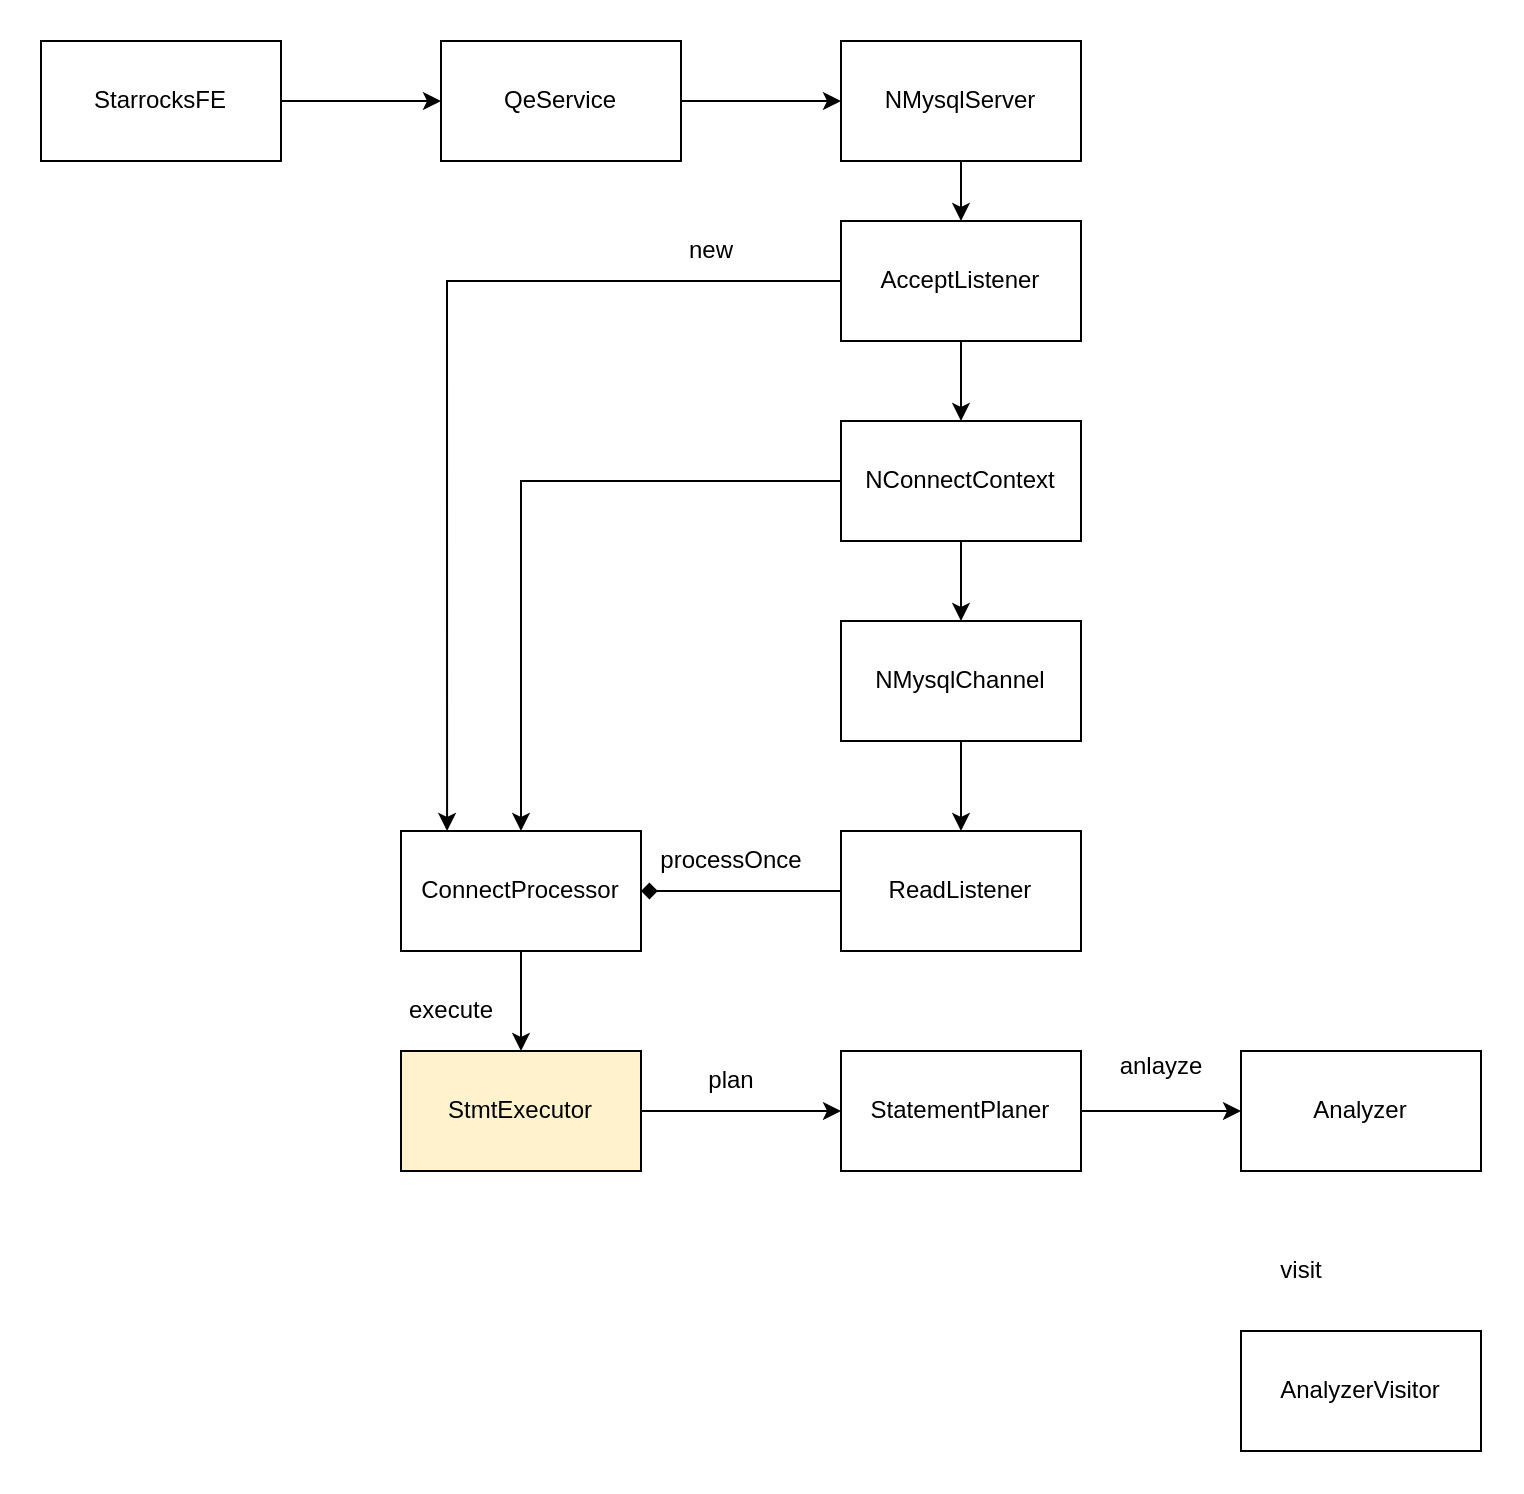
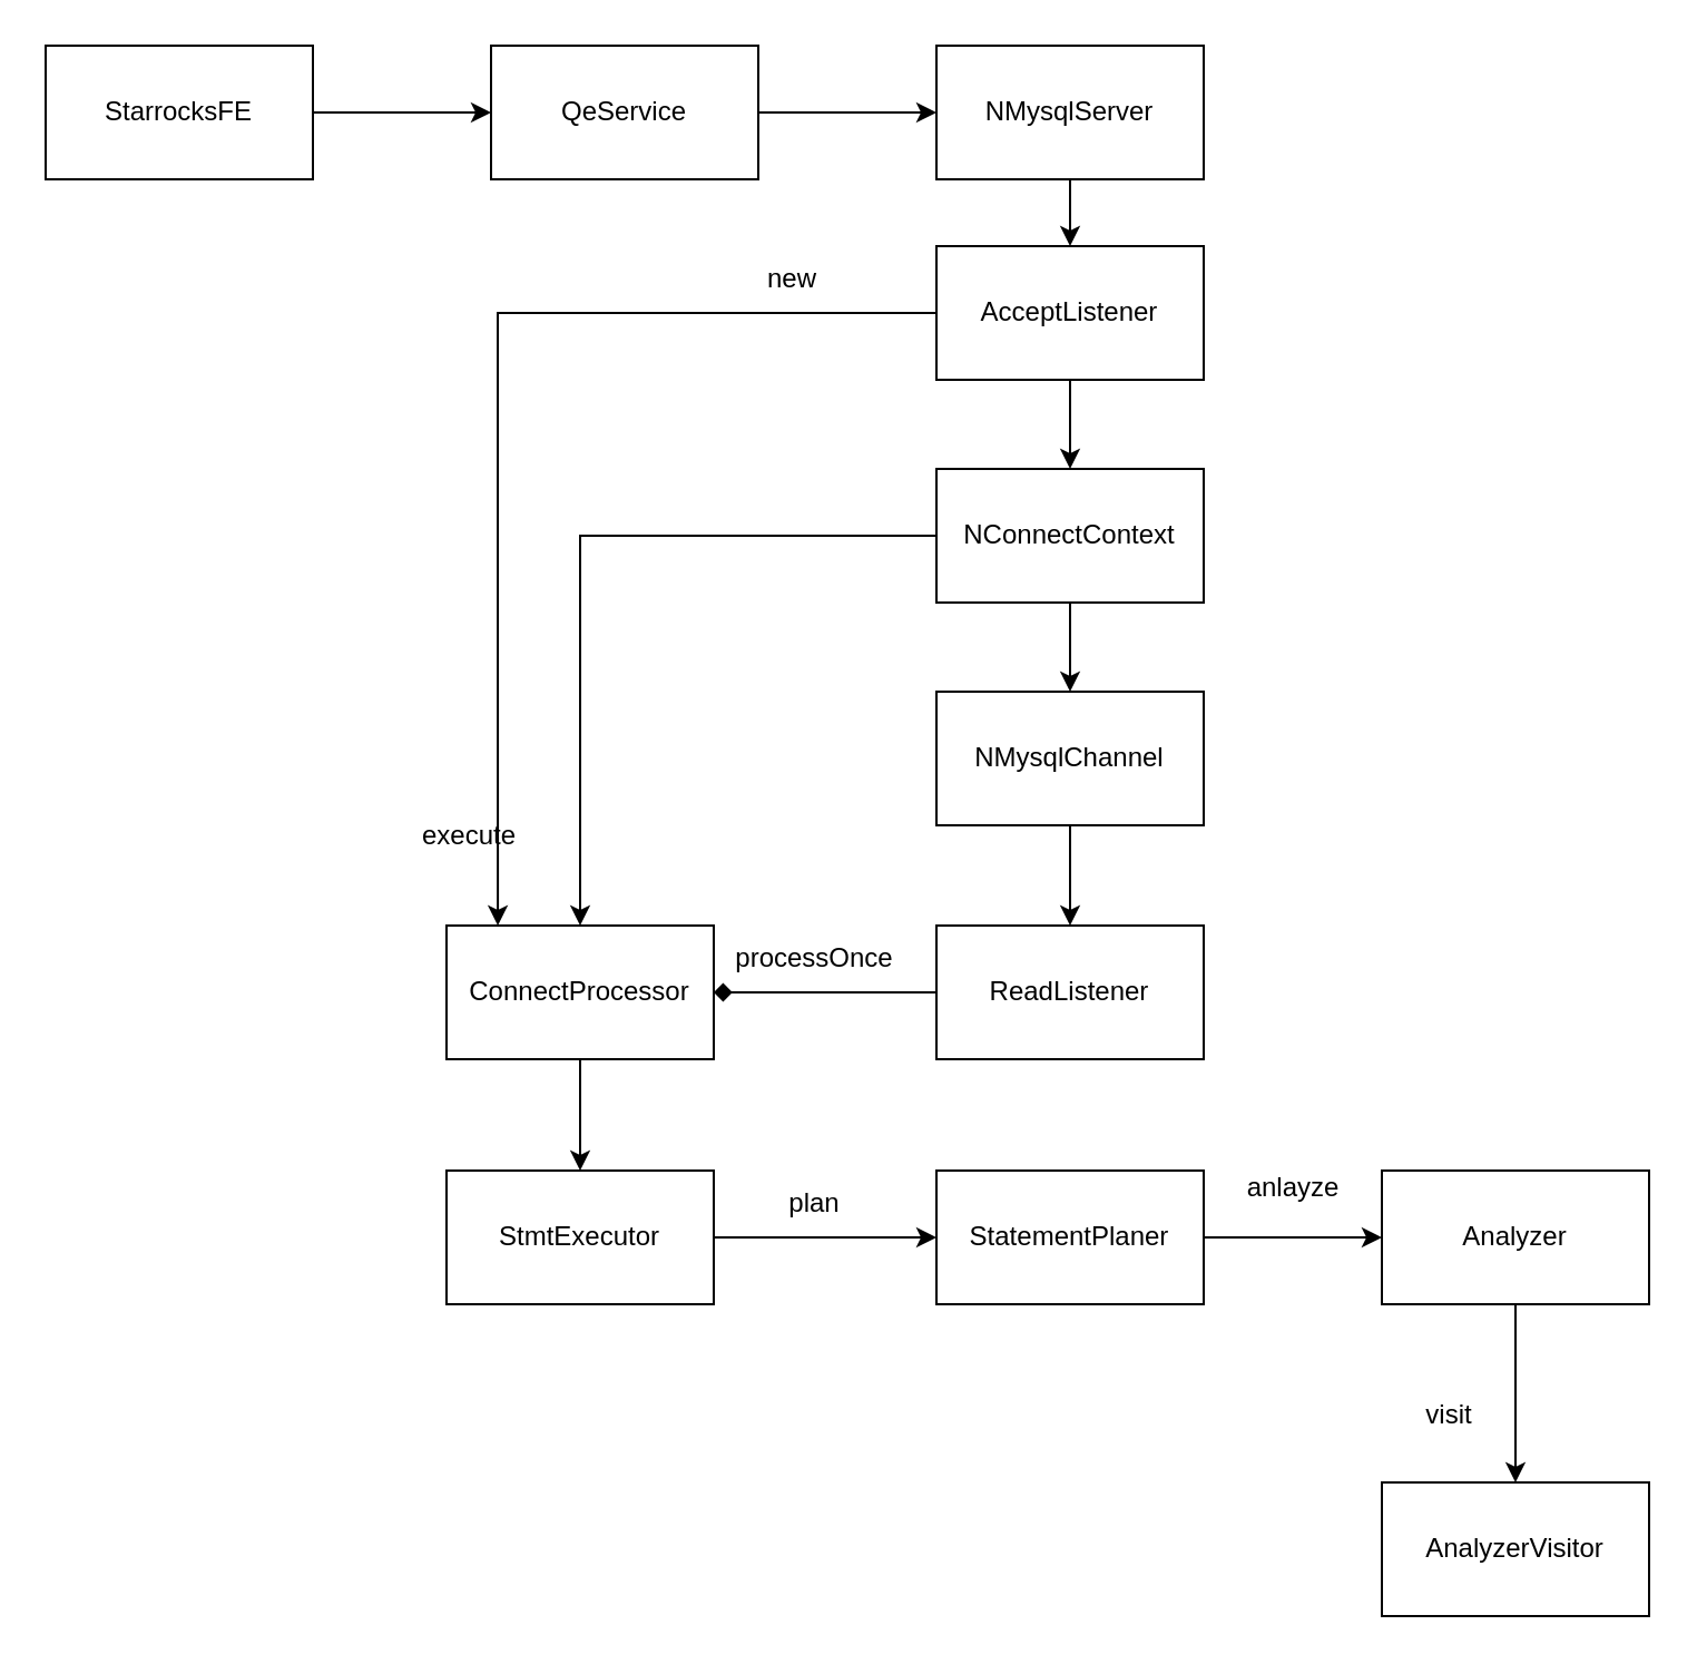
  <mxCell id="0" />
  <mxCell id="1" parent="0" />
  <mxCell id="2" style="edgeStyle=orthogonalEdgeStyle;rounded=0;orthogonalLoop=1;jettySize=auto;html=1;entryX=0;entryY=0.5;entryDx=0;entryDy=0;" edge="1" parent="1" source="3" target="5"><mxGeometry relative="1" as="geometry" /></mxCell>
- <mxCell id="3" value="StmtExecutor" style="rounded=0;whiteSpace=wrap;html=1;fillColor=#fff2cc;" vertex="1" parent="1"><mxGeometry x="200" y="525" width="120" height="60" as="geometry" /></mxCell>
+ <mxCell id="3" value="StmtExecutor" style="rounded=0;whiteSpace=wrap;html=1;" vertex="1" parent="1"><mxGeometry x="200" y="525" width="120" height="60" as="geometry" /></mxCell>
  <mxCell id="4" value="" style="edgeStyle=orthogonalEdgeStyle;rounded=0;orthogonalLoop=1;jettySize=auto;html=1;" edge="1" parent="1" source="5" target="29"><mxGeometry relative="1" as="geometry" /></mxCell>
  <mxCell id="5" value="StatementPlaner" style="rounded=0;whiteSpace=wrap;html=1;" vertex="1" parent="1"><mxGeometry x="420" y="525" width="120" height="60" as="geometry" /></mxCell>
  <mxCell id="6" value="plan" style="text;html=1;align=center;verticalAlign=middle;resizable=0;points=[];autosize=1;strokeColor=none;fillColor=none;" vertex="1" parent="1"><mxGeometry x="340" y="525" width="50" height="30" as="geometry" /></mxCell>
  <mxCell id="7" style="edgeStyle=orthogonalEdgeStyle;rounded=0;orthogonalLoop=1;jettySize=auto;html=1;" edge="1" parent="1" source="8" target="3"><mxGeometry relative="1" as="geometry" /></mxCell>
  <mxCell id="8" value="ConnectProcessor" style="rounded=0;whiteSpace=wrap;html=1;" vertex="1" parent="1"><mxGeometry x="200" y="415" width="120" height="60" as="geometry" /></mxCell>
- <mxCell id="9" value="execute" style="text;html=1;align=center;verticalAlign=middle;resizable=0;points=[];autosize=1;strokeColor=none;fillColor=none;" vertex="1" parent="1"><mxGeometry x="190" y="490" width="70" height="30" as="geometry" /></mxCell>
+ <mxCell id="9" value="execute" style="text;html=1;align=center;verticalAlign=middle;resizable=0;points=[];autosize=1;strokeColor=none;fillColor=none;" vertex="1" parent="1"><mxGeometry x="175" y="360" width="70" height="30" as="geometry" /></mxCell>
  <mxCell id="10" style="edgeStyle=orthogonalEdgeStyle;rounded=0;orthogonalLoop=1;jettySize=auto;html=1;entryX=1;entryY=0.5;entryDx=0;entryDy=0;endArrow=diamond;" edge="1" parent="1" source="11" target="8"><mxGeometry relative="1" as="geometry" /></mxCell>
  <mxCell id="11" value="ReadListener" style="rounded=0;whiteSpace=wrap;html=1;" vertex="1" parent="1"><mxGeometry x="420" y="415" width="120" height="60" as="geometry" /></mxCell>
  <mxCell id="12" value="processOnce" style="text;html=1;align=center;verticalAlign=middle;resizable=0;points=[];autosize=1;strokeColor=none;fillColor=none;" vertex="1" parent="1"><mxGeometry x="320" y="415" width="90" height="30" as="geometry" /></mxCell>
  <mxCell id="13" value="" style="edgeStyle=orthogonalEdgeStyle;rounded=0;orthogonalLoop=1;jettySize=auto;html=1;" edge="1" parent="1" source="14" target="16"><mxGeometry relative="1" as="geometry" /></mxCell>
  <mxCell id="14" value="StarrocksFE" style="rounded=0;whiteSpace=wrap;html=1;" vertex="1" parent="1"><mxGeometry x="20" y="20" width="120" height="60" as="geometry" /></mxCell>
  <mxCell id="15" value="" style="edgeStyle=orthogonalEdgeStyle;rounded=0;orthogonalLoop=1;jettySize=auto;html=1;" edge="1" parent="1" source="16" target="18"><mxGeometry relative="1" as="geometry" /></mxCell>
  <mxCell id="16" value="QeService" style="rounded=0;whiteSpace=wrap;html=1;" vertex="1" parent="1"><mxGeometry x="220" y="20" width="120" height="60" as="geometry" /></mxCell>
  <mxCell id="17" value="" style="edgeStyle=orthogonalEdgeStyle;rounded=0;orthogonalLoop=1;jettySize=auto;html=1;" edge="1" parent="1" source="18" target="21"><mxGeometry relative="1" as="geometry" /></mxCell>
  <mxCell id="18" value="NMysqlServer" style="rounded=0;whiteSpace=wrap;html=1;" vertex="1" parent="1"><mxGeometry x="420" y="20" width="120" height="60" as="geometry" /></mxCell>
  <mxCell id="19" value="" style="edgeStyle=orthogonalEdgeStyle;rounded=0;orthogonalLoop=1;jettySize=auto;html=1;" edge="1" parent="1" source="21" target="24"><mxGeometry relative="1" as="geometry"><Array as="points"><mxPoint x="480" y="170" /><mxPoint x="480" y="170" /></Array></mxGeometry></mxCell>
  <mxCell id="20" style="edgeStyle=orthogonalEdgeStyle;rounded=0;orthogonalLoop=1;jettySize=auto;html=1;entryX=0.192;entryY=0;entryDx=0;entryDy=0;entryPerimeter=0;" edge="1" parent="1" source="21" target="8"><mxGeometry relative="1" as="geometry"><mxPoint x="260" y="280" as="targetPoint" /></mxGeometry></mxCell>
  <mxCell id="21" value="AcceptListener" style="rounded=0;whiteSpace=wrap;html=1;" vertex="1" parent="1"><mxGeometry x="420" y="110" width="120" height="60" as="geometry" /></mxCell>
  <mxCell id="22" style="edgeStyle=orthogonalEdgeStyle;rounded=0;orthogonalLoop=1;jettySize=auto;html=1;entryX=0.5;entryY=0;entryDx=0;entryDy=0;" edge="1" parent="1" source="24" target="8"><mxGeometry relative="1" as="geometry" /></mxCell>
  <mxCell id="23" value="" style="edgeStyle=orthogonalEdgeStyle;rounded=0;orthogonalLoop=1;jettySize=auto;html=1;" edge="1" parent="1" source="24" target="27"><mxGeometry relative="1" as="geometry" /></mxCell>
  <mxCell id="24" value="NConnectContext" style="rounded=0;whiteSpace=wrap;html=1;" vertex="1" parent="1"><mxGeometry x="420" y="210" width="120" height="60" as="geometry" /></mxCell>
  <mxCell id="25" value="new" style="text;html=1;align=center;verticalAlign=middle;resizable=0;points=[];autosize=1;strokeColor=none;fillColor=none;" vertex="1" parent="1"><mxGeometry x="330" y="110" width="50" height="30" as="geometry" /></mxCell>
  <mxCell id="26" style="edgeStyle=orthogonalEdgeStyle;rounded=0;orthogonalLoop=1;jettySize=auto;html=1;entryX=0.5;entryY=0;entryDx=0;entryDy=0;" edge="1" parent="1" source="27" target="11"><mxGeometry relative="1" as="geometry" /></mxCell>
  <mxCell id="27" value="NMysqlChannel" style="rounded=0;whiteSpace=wrap;html=1;" vertex="1" parent="1"><mxGeometry x="420" y="310" width="120" height="60" as="geometry" /></mxCell>
+ <mxCell id="28" value="" style="edgeStyle=orthogonalEdgeStyle;rounded=0;orthogonalLoop=1;jettySize=auto;html=1;" edge="1" parent="1" source="29" target="31"><mxGeometry relative="1" as="geometry" /></mxCell>
  <mxCell id="29" value="Analyzer" style="rounded=0;whiteSpace=wrap;html=1;" vertex="1" parent="1"><mxGeometry x="620" y="525" width="120" height="60" as="geometry" /></mxCell>
  <mxCell id="30" value="anlayze" style="text;html=1;align=center;verticalAlign=middle;resizable=0;points=[];autosize=1;strokeColor=none;fillColor=none;" vertex="1" parent="1"><mxGeometry x="550" y="518" width="60" height="30" as="geometry" /></mxCell>
  <mxCell id="31" value="AnalyzerVisitor" style="rounded=0;whiteSpace=wrap;html=1;" vertex="1" parent="1"><mxGeometry x="620" y="665" width="120" height="60" as="geometry" /></mxCell>
  <mxCell id="32" value="visit" style="text;html=1;align=center;verticalAlign=middle;resizable=0;points=[];autosize=1;strokeColor=none;fillColor=none;" vertex="1" parent="1"><mxGeometry x="630" y="620" width="40" height="30" as="geometry" /></mxCell>
